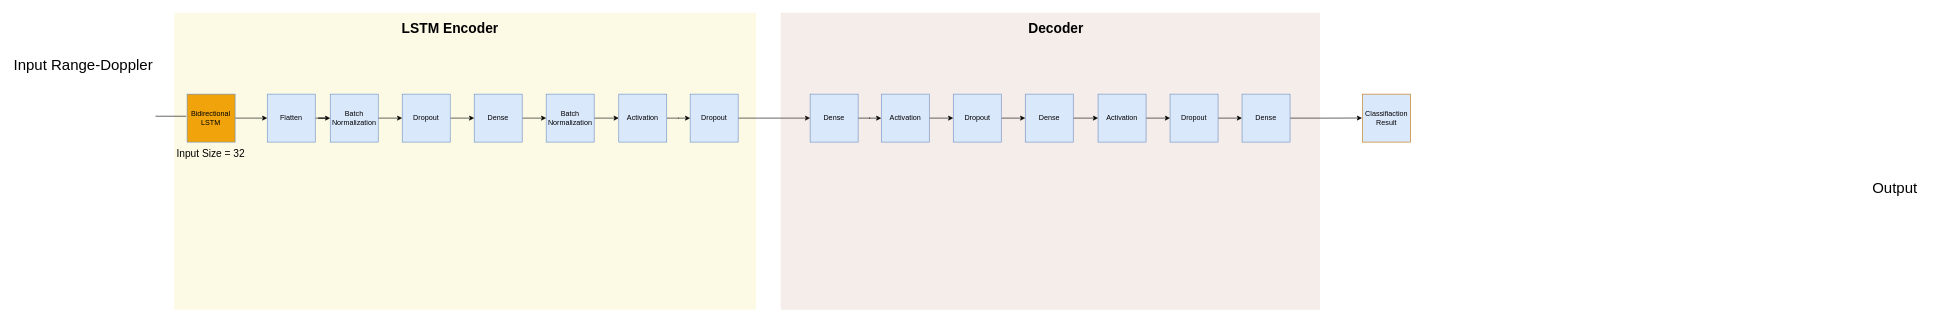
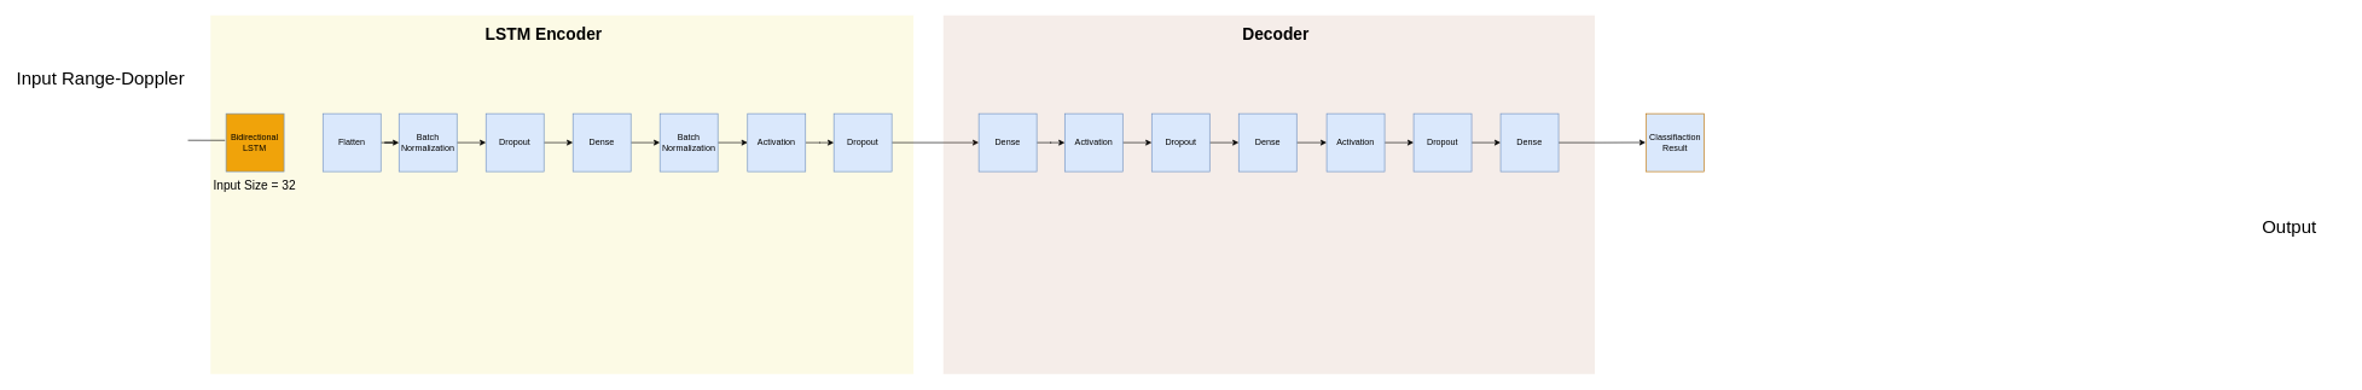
  <mxCell id="0" />
  <mxCell id="1" parent="0" />
  <mxCell id="2" value="" style="rounded=0;whiteSpace=wrap;html=1;shadow=0;dashed=1;strokeWidth=9;fillColor=#e3c800;opacity=10;strokeColor=none;rotation=0;direction=east;fontColor=#ffffff;" parent="1" vertex="1"><mxGeometry x="290" y="20.5" width="970" height="495.21" as="geometry" /></mxCell>
  <mxCell id="3" value="Input Range-Doppler" style="text;html=1;strokeColor=none;fillColor=none;align=center;verticalAlign=middle;whiteSpace=wrap;rounded=0;shadow=0;rotation=0;fontSize=25;" parent="1" vertex="1"><mxGeometry x="20" y="96.36" width="237" height="20" as="geometry" /></mxCell>
  <mxCell id="4" value="" style="endArrow=none;html=1;" parent="1" edge="1"><mxGeometry width="50" height="50" relative="1" as="geometry"><mxPoint x="258.79" y="193" as="sourcePoint" /><mxPoint x="310" y="193.08" as="targetPoint" /></mxGeometry></mxCell>
  <mxCell id="5" value="Output" style="text;html=1;strokeColor=none;fillColor=none;align=center;verticalAlign=middle;whiteSpace=wrap;rounded=0;shadow=0;rotation=0;fontSize=25;" parent="1" vertex="1"><mxGeometry x="3079.95" y="302.02" width="157" height="20" as="geometry" /></mxCell>
  <mxCell id="6" value="Input Size = 32" style="text;html=1;strokeColor=none;fillColor=none;align=center;verticalAlign=middle;whiteSpace=wrap;rounded=0;shadow=0;fontSize=17;" parent="1" vertex="1"><mxGeometry x="286.4" y="236.18" width="130" height="40.03" as="geometry" /></mxCell>
  <mxCell id="7" value="LSTM Encoder" style="text;html=1;strokeColor=none;fillColor=none;align=center;verticalAlign=middle;whiteSpace=wrap;rounded=0;shadow=0;fontStyle=1;rotation=0;direction=east;fontSize=23;" parent="1" vertex="1"><mxGeometry x="610" y="37.03" width="280" height="20" as="geometry" /></mxCell>
  <mxCell id="8" value="" style="edgeStyle=orthogonalEdgeStyle;rounded=0;orthogonalLoop=1;jettySize=auto;html=1;" edge="1" parent="1" source="9" target="11"><mxGeometry relative="1" as="geometry" /></mxCell>
  <mxCell id="9" value="Flatten" style="whiteSpace=wrap;html=1;aspect=fixed;fillColor=#dae8fc;strokeColor=#6c8ebf;" parent="1" vertex="1"><mxGeometry x="445" y="156.18" width="80" height="80" as="geometry" /></mxCell>
  <mxCell id="10" value="" style="edgeStyle=orthogonalEdgeStyle;rounded=0;orthogonalLoop=1;jettySize=auto;html=1;" edge="1" parent="1" source="11" target="13"><mxGeometry relative="1" as="geometry" /></mxCell>
  <mxCell id="11" value="Batch Normalization" style="whiteSpace=wrap;html=1;aspect=fixed;fillColor=#dae8fc;strokeColor=#6c8ebf;" parent="1" vertex="1"><mxGeometry x="550" y="156.18" width="80" height="80" as="geometry" /></mxCell>
  <mxCell id="12" value="" style="edgeStyle=orthogonalEdgeStyle;rounded=0;orthogonalLoop=1;jettySize=auto;html=1;" edge="1" parent="1" source="13" target="17"><mxGeometry relative="1" as="geometry" /></mxCell>
  <mxCell id="13" value="Dropout" style="whiteSpace=wrap;html=1;aspect=fixed;fillColor=#dae8fc;strokeColor=#6c8ebf;" vertex="1" parent="1"><mxGeometry x="670" y="156.18" width="80" height="80" as="geometry" /></mxCell>
- <mxCell id="14" value="" style="edgeStyle=orthogonalEdgeStyle;rounded=0;orthogonalLoop=1;jettySize=auto;html=1;" edge="1" parent="1" source="15" target="9"><mxGeometry relative="1" as="geometry" /></mxCell>
  <mxCell id="15" value="Bidirectional LSTM" style="whiteSpace=wrap;html=1;aspect=fixed;fillColor=#f0a30a;strokeColor=#6c8ebf;" vertex="1" parent="1"><mxGeometry x="311.4" y="156.18" width="80" height="80" as="geometry" /></mxCell>
  <mxCell id="16" value="" style="edgeStyle=orthogonalEdgeStyle;rounded=0;orthogonalLoop=1;jettySize=auto;html=1;" edge="1" parent="1" source="17" target="19"><mxGeometry relative="1" as="geometry" /></mxCell>
  <mxCell id="17" value="Dense" style="whiteSpace=wrap;html=1;aspect=fixed;fillColor=#dae8fc;strokeColor=#6c8ebf;" vertex="1" parent="1"><mxGeometry x="790" y="156.18" width="80" height="80" as="geometry" /></mxCell>
  <mxCell id="18" value="" style="edgeStyle=orthogonalEdgeStyle;rounded=0;orthogonalLoop=1;jettySize=auto;html=1;" edge="1" parent="1" source="19" target="21"><mxGeometry relative="1" as="geometry" /></mxCell>
  <mxCell id="19" value="Batch Normalization" style="whiteSpace=wrap;html=1;aspect=fixed;fillColor=#dae8fc;strokeColor=#6c8ebf;" vertex="1" parent="1"><mxGeometry x="910" y="156.18" width="80" height="80" as="geometry" /></mxCell>
  <mxCell id="20" value="" style="edgeStyle=orthogonalEdgeStyle;rounded=0;orthogonalLoop=1;jettySize=auto;html=1;" edge="1" parent="1" source="21" target="23"><mxGeometry relative="1" as="geometry" /></mxCell>
  <mxCell id="21" value="Activation" style="whiteSpace=wrap;html=1;aspect=fixed;fillColor=#dae8fc;strokeColor=#6c8ebf;" vertex="1" parent="1"><mxGeometry x="1031" y="156.18" width="80" height="80" as="geometry" /></mxCell>
  <mxCell id="22" value="" style="edgeStyle=orthogonalEdgeStyle;rounded=0;orthogonalLoop=1;jettySize=auto;html=1;" edge="1" parent="1" source="23" target="32"><mxGeometry relative="1" as="geometry" /></mxCell>
  <mxCell id="23" value="Dropout" style="whiteSpace=wrap;html=1;aspect=fixed;fillColor=#dae8fc;strokeColor=#6c8ebf;" vertex="1" parent="1"><mxGeometry x="1150" y="156.18" width="80" height="80" as="geometry" /></mxCell>
  <mxCell id="24" value="" style="rounded=0;whiteSpace=wrap;html=1;shadow=0;dashed=1;strokeWidth=9;fillColor=#a0522d;opacity=10;strokeColor=none;rotation=0;direction=east;fontColor=#ffffff;" vertex="1" parent="1"><mxGeometry x="1301" y="20.5" width="899" height="495.21" as="geometry" /></mxCell>
  <mxCell id="25" value="" style="edgeStyle=orthogonalEdgeStyle;rounded=0;orthogonalLoop=1;jettySize=auto;html=1;" edge="1" parent="1" source="26" target="28"><mxGeometry relative="1" as="geometry" /></mxCell>
  <mxCell id="26" value="Activation" style="whiteSpace=wrap;html=1;aspect=fixed;fillColor=#dae8fc;strokeColor=#6c8ebf;" vertex="1" parent="1"><mxGeometry x="1468.6" y="156.18" width="80" height="80" as="geometry" /></mxCell>
  <mxCell id="27" value="" style="edgeStyle=orthogonalEdgeStyle;rounded=0;orthogonalLoop=1;jettySize=auto;html=1;" edge="1" parent="1" source="28" target="30"><mxGeometry relative="1" as="geometry" /></mxCell>
  <mxCell id="28" value="Dropout" style="whiteSpace=wrap;html=1;aspect=fixed;fillColor=#dae8fc;strokeColor=#6c8ebf;" vertex="1" parent="1"><mxGeometry x="1588.6" y="156.18" width="80" height="80" as="geometry" /></mxCell>
  <mxCell id="29" value="" style="edgeStyle=orthogonalEdgeStyle;rounded=0;orthogonalLoop=1;jettySize=auto;html=1;" edge="1" parent="1" source="30" target="34"><mxGeometry relative="1" as="geometry" /></mxCell>
  <mxCell id="30" value="Dense" style="whiteSpace=wrap;html=1;aspect=fixed;fillColor=#dae8fc;strokeColor=#6c8ebf;" vertex="1" parent="1"><mxGeometry x="1708.6" y="156.18" width="80" height="80" as="geometry" /></mxCell>
  <mxCell id="31" value="" style="edgeStyle=orthogonalEdgeStyle;rounded=0;orthogonalLoop=1;jettySize=auto;html=1;" edge="1" parent="1" source="32" target="26"><mxGeometry relative="1" as="geometry" /></mxCell>
  <mxCell id="32" value="Dense" style="whiteSpace=wrap;html=1;aspect=fixed;fillColor=#dae8fc;strokeColor=#6c8ebf;" vertex="1" parent="1"><mxGeometry x="1350" y="156.18" width="80" height="80" as="geometry" /></mxCell>
  <mxCell id="33" value="" style="edgeStyle=orthogonalEdgeStyle;rounded=0;orthogonalLoop=1;jettySize=auto;html=1;" edge="1" parent="1" source="34" target="36"><mxGeometry relative="1" as="geometry" /></mxCell>
  <mxCell id="34" value="Activation" style="whiteSpace=wrap;html=1;aspect=fixed;fillColor=#dae8fc;strokeColor=#6c8ebf;" vertex="1" parent="1"><mxGeometry x="1830" y="156.18" width="80" height="80" as="geometry" /></mxCell>
  <mxCell id="35" value="" style="edgeStyle=orthogonalEdgeStyle;rounded=0;orthogonalLoop=1;jettySize=auto;html=1;" edge="1" parent="1" source="36" target="38"><mxGeometry relative="1" as="geometry" /></mxCell>
  <mxCell id="36" value="Dropout" style="whiteSpace=wrap;html=1;aspect=fixed;fillColor=#dae8fc;strokeColor=#6c8ebf;" vertex="1" parent="1"><mxGeometry x="1950" y="156.18" width="80" height="80" as="geometry" /></mxCell>
  <mxCell id="37" value="" style="edgeStyle=orthogonalEdgeStyle;rounded=0;orthogonalLoop=1;jettySize=auto;html=1;" edge="1" parent="1" source="38"><mxGeometry relative="1" as="geometry"><mxPoint x="2270" y="196" as="targetPoint" /></mxGeometry></mxCell>
  <mxCell id="38" value="Dense" style="whiteSpace=wrap;html=1;aspect=fixed;fillColor=#dae8fc;strokeColor=#6c8ebf;" vertex="1" parent="1"><mxGeometry x="2070" y="156.18" width="80" height="80" as="geometry" /></mxCell>
  <mxCell id="39" value="Classifiaction Result" style="whiteSpace=wrap;html=1;aspect=fixed;fillColor=#dae8fc;strokeColor=#BD7000;fontColor=#000000;" vertex="1" parent="1"><mxGeometry x="2271" y="156.18" width="80" height="80" as="geometry" /></mxCell>
  <mxCell id="40" value="Decoder" style="text;html=1;strokeColor=none;fillColor=none;align=center;verticalAlign=middle;whiteSpace=wrap;rounded=0;shadow=0;fontStyle=1;rotation=0;direction=east;fontSize=23;" vertex="1" parent="1"><mxGeometry x="1620" y="37.03" width="280" height="20" as="geometry" /></mxCell>
